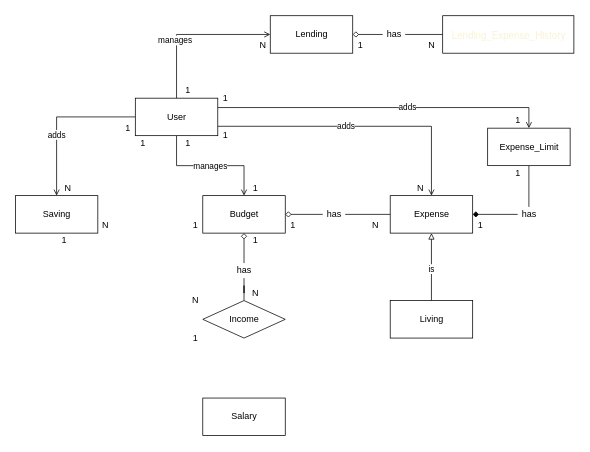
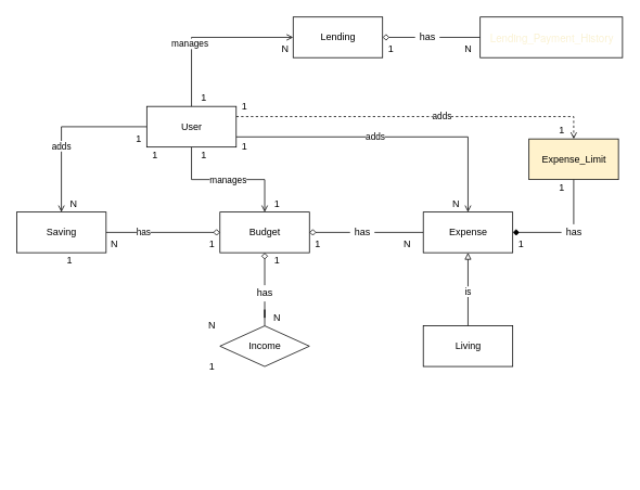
  <mxCell id="0" />
  <mxCell id="1" parent="0" />
  <mxCell id="2" style="edgeStyle=orthogonalEdgeStyle;rounded=0;orthogonalLoop=1;jettySize=auto;html=1;endArrow=none;endFill=0;startArrow=none;startFill=0;" edge="1" parent="1" source="8" target="82"><mxGeometry relative="1" as="geometry" /></mxCell>
  <mxCell id="3" style="edgeStyle=orthogonalEdgeStyle;rounded=0;orthogonalLoop=1;jettySize=auto;html=1;endArrow=block;endFill=0;" edge="1" parent="1" source="5" target="22"><mxGeometry relative="1" as="geometry" /></mxCell>
  <mxCell id="4" value="is" style="edgeLabel;html=1;align=center;verticalAlign=middle;resizable=0;points=[];" vertex="1" connectable="0" parent="3"><mxGeometry x="-0.043" y="1" relative="1" as="geometry"><mxPoint as="offset" /></mxGeometry></mxCell>
  <mxCell id="5" value="Living" style="html=1;" vertex="1" parent="1"><mxGeometry x="520" y="400" width="110" height="50" as="geometry" /></mxCell>
  <mxCell id="6" style="edgeStyle=orthogonalEdgeStyle;rounded=0;orthogonalLoop=1;jettySize=auto;html=1;endArrow=open;endFill=0;" edge="1" parent="1" source="56" target="67"><mxGeometry relative="1" as="geometry" /></mxCell>
  <mxCell id="7" value="manages" style="edgeLabel;html=1;align=center;verticalAlign=middle;resizable=0;points=[];" vertex="1" connectable="0" parent="6"><mxGeometry x="-0.011" relative="1" as="geometry"><mxPoint as="offset" /></mxGeometry></mxCell>
  <mxCell id="8" value="has" style="text;html=1;align=center;verticalAlign=middle;resizable=0;points=[];autosize=1;strokeColor=none;fillColor=none;" vertex="1" parent="1"><mxGeometry x="310" y="350" width="30" height="20" as="geometry" /></mxCell>
  <mxCell id="9" value="" style="edgeStyle=orthogonalEdgeStyle;rounded=0;orthogonalLoop=1;jettySize=auto;html=1;endArrow=none;endFill=0;startArrow=diamond;startFill=0;" edge="1" parent="1" source="67" target="8"><mxGeometry relative="1" as="geometry"><mxPoint x="325" y="310" as="sourcePoint" /><mxPoint x="325" y="430" as="targetPoint" /></mxGeometry></mxCell>
  <mxCell id="10" style="edgeStyle=orthogonalEdgeStyle;rounded=0;orthogonalLoop=1;jettySize=auto;html=1;startArrow=none;startFill=0;endArrow=none;endFill=0;" edge="1" parent="1" source="11" target="22"><mxGeometry relative="1" as="geometry" /></mxCell>
  <mxCell id="11" value="has" style="text;html=1;align=center;verticalAlign=middle;resizable=0;points=[];autosize=1;strokeColor=none;fillColor=none;" vertex="1" parent="1"><mxGeometry x="430" y="275" width="30" height="20" as="geometry" /></mxCell>
  <mxCell id="12" value="" style="edgeStyle=orthogonalEdgeStyle;rounded=0;orthogonalLoop=1;jettySize=auto;html=1;startArrow=diamond;startFill=0;endArrow=none;endFill=0;" edge="1" parent="1" source="67" target="11"><mxGeometry relative="1" as="geometry"><mxPoint x="380" y="285" as="sourcePoint" /><mxPoint x="600" y="285" as="targetPoint" /></mxGeometry></mxCell>
  <mxCell id="13" style="edgeStyle=orthogonalEdgeStyle;rounded=0;orthogonalLoop=1;jettySize=auto;html=1;startArrow=none;startFill=0;endArrow=none;endFill=0;" edge="1" parent="1" source="14" target="30"><mxGeometry relative="1" as="geometry" /></mxCell>
  <mxCell id="14" value="has" style="text;html=1;align=center;verticalAlign=middle;resizable=0;points=[];autosize=1;strokeColor=none;fillColor=none;" vertex="1" parent="1"><mxGeometry x="690" y="275" width="30" height="20" as="geometry" /></mxCell>
  <mxCell id="15" value="" style="edgeStyle=orthogonalEdgeStyle;rounded=0;orthogonalLoop=1;jettySize=auto;html=1;startArrow=diamond;startFill=1;endArrow=none;endFill=0;" edge="1" parent="1" source="22" target="14"><mxGeometry relative="1" as="geometry"><mxPoint x="630" y="285" as="sourcePoint" /><mxPoint x="780" y="285" as="targetPoint" /></mxGeometry></mxCell>
- <mxCell id="16" value="Salary" style="html=1;" vertex="1" parent="1"><mxGeometry x="270" y="530" width="110" height="50" as="geometry" /></mxCell>
  <mxCell id="17" style="edgeStyle=orthogonalEdgeStyle;rounded=0;orthogonalLoop=1;jettySize=auto;html=1;startArrow=none;startFill=0;endArrow=open;endFill=0;exitX=1;exitY=0.75;exitDx=0;exitDy=0;" edge="1" parent="1" source="56" target="22"><mxGeometry relative="1" as="geometry" /></mxCell>
  <mxCell id="18" value="adds" style="edgeLabel;html=1;align=center;verticalAlign=middle;resizable=0;points=[];" vertex="1" connectable="0" parent="17"><mxGeometry x="-0.097" y="1" relative="1" as="geometry"><mxPoint as="offset" /></mxGeometry></mxCell>
  <mxCell id="19" value="" style="group" vertex="1" connectable="0" parent="1"><mxGeometry x="490" y="240" width="160" height="70" as="geometry" /></mxCell>
  <mxCell id="20" value="" style="group" vertex="1" connectable="0" parent="19"><mxGeometry y="20" width="160" height="50" as="geometry" /></mxCell>
  <mxCell id="21" value="" style="group" vertex="1" connectable="0" parent="20"><mxGeometry width="140" height="50" as="geometry" /></mxCell>
  <mxCell id="22" value="Expense" style="html=1;" vertex="1" parent="21"><mxGeometry x="30" width="110" height="50" as="geometry" /></mxCell>
  <mxCell id="23" value="N" style="text;html=1;align=center;verticalAlign=middle;resizable=0;points=[];autosize=1;strokeColor=none;fillColor=none;" vertex="1" parent="21"><mxGeometry y="30" width="20" height="20" as="geometry" /></mxCell>
  <mxCell id="24" value="1" style="text;html=1;align=center;verticalAlign=middle;resizable=0;points=[];autosize=1;strokeColor=none;fillColor=none;" vertex="1" parent="20"><mxGeometry x="140" y="30" width="20" height="20" as="geometry" /></mxCell>
  <mxCell id="25" value="N" style="text;html=1;align=center;verticalAlign=middle;resizable=0;points=[];autosize=1;strokeColor=none;fillColor=none;" vertex="1" parent="19"><mxGeometry x="60" width="20" height="20" as="geometry" /></mxCell>
- <mxCell id="26" style="edgeStyle=orthogonalEdgeStyle;rounded=0;orthogonalLoop=1;jettySize=auto;html=1;exitX=1;exitY=0.25;exitDx=0;exitDy=0;entryX=0.5;entryY=0;entryDx=0;entryDy=0;startArrow=none;startFill=0;endArrow=open;endFill=0;" edge="1" parent="1" source="56" target="30"><mxGeometry relative="1" as="geometry" /></mxCell>
+ <mxCell id="26" style="edgeStyle=orthogonalEdgeStyle;rounded=0;orthogonalLoop=1;jettySize=auto;html=1;exitX=1;exitY=0.25;exitDx=0;exitDy=0;entryX=0.5;entryY=0;entryDx=0;entryDy=0;startArrow=none;startFill=0;endArrow=open;endFill=0;dashed=1;" edge="1" parent="1" source="56" target="30"><mxGeometry relative="1" as="geometry" /></mxCell>
  <mxCell id="27" value="adds" style="edgeLabel;html=1;align=center;verticalAlign=middle;resizable=0;points=[];" vertex="1" connectable="0" parent="26"><mxGeometry x="0.139" y="1" relative="1" as="geometry"><mxPoint as="offset" /></mxGeometry></mxCell>
  <mxCell id="28" value="" style="group" vertex="1" connectable="0" parent="1"><mxGeometry x="630" y="150" width="130" height="70" as="geometry" /></mxCell>
  <mxCell id="29" value="" style="group" vertex="1" connectable="0" parent="28"><mxGeometry y="20" width="130" height="50" as="geometry" /></mxCell>
- <mxCell id="30" value="&lt;span&gt;Expense_Limit&lt;/span&gt;" style="html=1;" vertex="1" parent="29"><mxGeometry x="20" width="110" height="50" as="geometry" /></mxCell>
+ <mxCell id="30" value="&lt;span&gt;Expense_Limit&lt;/span&gt;" style="html=1;fillColor=#fff2cc;" vertex="1" parent="29"><mxGeometry x="20" width="110" height="50" as="geometry" /></mxCell>
  <mxCell id="31" value="1" style="text;html=1;align=center;verticalAlign=middle;resizable=0;points=[];autosize=1;strokeColor=none;fillColor=none;" vertex="1" parent="28"><mxGeometry x="50" width="20" height="20" as="geometry" /></mxCell>
  <mxCell id="32" value="1" style="text;html=1;align=center;verticalAlign=middle;resizable=0;points=[];autosize=1;strokeColor=none;fillColor=none;" vertex="1" parent="1"><mxGeometry x="680" y="220" width="20" height="20" as="geometry" /></mxCell>
  <mxCell id="33" style="edgeStyle=orthogonalEdgeStyle;rounded=0;orthogonalLoop=1;jettySize=auto;html=1;entryX=0;entryY=0.5;entryDx=0;entryDy=0;startArrow=none;startFill=0;endArrow=open;endFill=0;exitX=0.5;exitY=0;exitDx=0;exitDy=0;" edge="1" parent="1" source="56" target="43"><mxGeometry relative="1" as="geometry" /></mxCell>
  <mxCell id="34" value="manages" style="edgeLabel;html=1;align=center;verticalAlign=middle;resizable=0;points=[];" vertex="1" connectable="0" parent="33"><mxGeometry x="-0.257" y="3" relative="1" as="geometry"><mxPoint as="offset" /></mxGeometry></mxCell>
  <mxCell id="35" style="edgeStyle=orthogonalEdgeStyle;rounded=0;orthogonalLoop=1;jettySize=auto;html=1;startArrow=none;startFill=0;endArrow=none;endFill=0;" edge="1" parent="1" source="36" target="39"><mxGeometry relative="1" as="geometry" /></mxCell>
  <mxCell id="36" value="has" style="text;html=1;align=center;verticalAlign=middle;resizable=0;points=[];autosize=1;strokeColor=none;fillColor=none;" vertex="1" parent="1"><mxGeometry x="510" y="35" width="30" height="20" as="geometry" /></mxCell>
  <mxCell id="37" value="" style="edgeStyle=orthogonalEdgeStyle;rounded=0;orthogonalLoop=1;jettySize=auto;html=1;startArrow=diamond;startFill=0;endArrow=none;endFill=0;" edge="1" parent="1" source="43" target="36"><mxGeometry relative="1" as="geometry"><mxPoint x="470" y="45" as="sourcePoint" /><mxPoint x="590" y="45" as="targetPoint" /></mxGeometry></mxCell>
  <mxCell id="38" value="" style="group" vertex="1" connectable="0" parent="1"><mxGeometry x="565" y="20" width="200" height="50" as="geometry" /></mxCell>
- <mxCell id="39" value="&lt;p class=&quot;p1&quot; style=&quot;margin: 0px ; font-stretch: normal ; font-size: 13px ; line-height: normal ; font-family: &amp;#34;helvetica neue&amp;#34; ; color: rgb(250 , 242 , 212)&quot;&gt;Lending_Expense_History&lt;/p&gt;" style="html=1;" vertex="1" parent="38"><mxGeometry x="25" width="175" height="50" as="geometry" /></mxCell>
+ <mxCell id="39" value="&lt;p class=&quot;p1&quot; style=&quot;margin: 0px ; font-stretch: normal ; font-size: 13px ; line-height: normal ; font-family: &amp;#34;helvetica neue&amp;#34; ; color: rgb(250 , 242 , 212)&quot;&gt;Lending_Payment_History&lt;/p&gt;" style="html=1;" vertex="1" parent="38"><mxGeometry x="25" width="175" height="50" as="geometry" /></mxCell>
  <mxCell id="40" value="N" style="text;html=1;align=center;verticalAlign=middle;resizable=0;points=[];autosize=1;strokeColor=none;fillColor=none;" vertex="1" parent="38"><mxGeometry y="30" width="20" height="20" as="geometry" /></mxCell>
  <mxCell id="41" value="" style="group" vertex="1" connectable="0" parent="1"><mxGeometry x="340" y="20" width="150" height="50" as="geometry" /></mxCell>
  <mxCell id="42" value="" style="group" vertex="1" connectable="0" parent="41"><mxGeometry width="130" height="50" as="geometry" /></mxCell>
  <mxCell id="43" value="Lending" style="html=1;" vertex="1" parent="42"><mxGeometry x="20" width="110" height="50" as="geometry" /></mxCell>
  <mxCell id="44" value="N" style="text;html=1;align=center;verticalAlign=middle;resizable=0;points=[];autosize=1;strokeColor=none;fillColor=none;" vertex="1" parent="42"><mxGeometry y="30" width="20" height="20" as="geometry" /></mxCell>
  <mxCell id="45" value="1" style="text;html=1;align=center;verticalAlign=middle;resizable=0;points=[];autosize=1;strokeColor=none;fillColor=none;" vertex="1" parent="41"><mxGeometry x="130" y="30" width="20" height="20" as="geometry" /></mxCell>
+ <mxCell id="46" style="edgeStyle=orthogonalEdgeStyle;rounded=0;orthogonalLoop=1;jettySize=auto;html=1;startArrow=diamond;startFill=0;endArrow=none;endFill=0;jumpStyle=arc;jumpSize=15;" edge="1" parent="1" source="67" target="75"><mxGeometry relative="1" as="geometry" /></mxCell>
+ <mxCell id="47" value="has" style="edgeLabel;html=1;align=center;verticalAlign=middle;resizable=0;points=[];" vertex="1" connectable="0" parent="46"><mxGeometry x="0.363" y="-1" relative="1" as="geometry"><mxPoint as="offset" /></mxGeometry></mxCell>
  <mxCell id="48" style="edgeStyle=orthogonalEdgeStyle;rounded=0;orthogonalLoop=1;jettySize=auto;html=1;startArrow=none;startFill=0;endArrow=open;endFill=0;" edge="1" parent="1" source="56" target="75"><mxGeometry relative="1" as="geometry" /></mxCell>
  <mxCell id="49" value="adds" style="edgeLabel;html=1;align=center;verticalAlign=middle;resizable=0;points=[];" vertex="1" connectable="0" parent="48"><mxGeometry x="0.218" y="-1" relative="1" as="geometry"><mxPoint as="offset" /></mxGeometry></mxCell>
  <mxCell id="50" value="" style="group" vertex="1" connectable="0" parent="1"><mxGeometry x="160" y="110" width="150" height="90" as="geometry" /></mxCell>
  <mxCell id="51" value="" style="group" vertex="1" connectable="0" parent="50"><mxGeometry x="20" width="130" height="90" as="geometry" /></mxCell>
  <mxCell id="52" value="" style="group" vertex="1" connectable="0" parent="51"><mxGeometry y="10" width="130" height="80" as="geometry" /></mxCell>
  <mxCell id="53" value="" style="group" vertex="1" connectable="0" parent="52"><mxGeometry y="10" width="130" height="70" as="geometry" /></mxCell>
  <mxCell id="54" value="" style="group" vertex="1" connectable="0" parent="53"><mxGeometry width="110" height="70" as="geometry" /></mxCell>
  <mxCell id="55" value="" style="group" vertex="1" connectable="0" parent="54"><mxGeometry width="110" height="70" as="geometry" /></mxCell>
  <mxCell id="56" value="User" style="html=1;" vertex="1" parent="55"><mxGeometry width="110" height="50" as="geometry" /></mxCell>
  <mxCell id="57" value="1" style="text;html=1;align=center;verticalAlign=middle;resizable=0;points=[];autosize=1;strokeColor=none;fillColor=none;" vertex="1" parent="55"><mxGeometry x="60" y="50" width="20" height="20" as="geometry" /></mxCell>
  <mxCell id="58" value="1" style="text;html=1;align=center;verticalAlign=middle;resizable=0;points=[];autosize=1;strokeColor=none;fillColor=none;" vertex="1" parent="54"><mxGeometry y="50" width="20" height="20" as="geometry" /></mxCell>
  <mxCell id="59" value="1" style="text;html=1;align=center;verticalAlign=middle;resizable=0;points=[];autosize=1;strokeColor=none;fillColor=none;" vertex="1" parent="53"><mxGeometry x="110" y="40" width="20" height="20" as="geometry" /></mxCell>
  <mxCell id="60" value="1" style="text;html=1;align=center;verticalAlign=middle;resizable=0;points=[];autosize=1;strokeColor=none;fillColor=none;" vertex="1" parent="52"><mxGeometry x="110" width="20" height="20" as="geometry" /></mxCell>
  <mxCell id="61" value="1" style="text;html=1;align=center;verticalAlign=middle;resizable=0;points=[];autosize=1;strokeColor=none;fillColor=none;" vertex="1" parent="51"><mxGeometry x="60" width="20" height="20" as="geometry" /></mxCell>
  <mxCell id="62" value="1" style="text;html=1;align=center;verticalAlign=middle;resizable=0;points=[];autosize=1;strokeColor=none;fillColor=none;" vertex="1" parent="50"><mxGeometry y="50" width="20" height="20" as="geometry" /></mxCell>
  <mxCell id="63" value="" style="group" vertex="1" connectable="0" parent="1"><mxGeometry x="250" y="240" width="150" height="90" as="geometry" /></mxCell>
  <mxCell id="64" value="" style="group" vertex="1" connectable="0" parent="63"><mxGeometry x="20" width="130" height="90" as="geometry" /></mxCell>
  <mxCell id="65" value="" style="group" vertex="1" connectable="0" parent="64"><mxGeometry width="110" height="90" as="geometry" /></mxCell>
  <mxCell id="66" value="" style="group" vertex="1" connectable="0" parent="65"><mxGeometry width="110" height="70" as="geometry" /></mxCell>
  <mxCell id="67" value="Budget" style="html=1;" parent="66" vertex="1"><mxGeometry y="20" width="110" height="50" as="geometry" /></mxCell>
  <mxCell id="68" value="1" style="text;html=1;align=center;verticalAlign=middle;resizable=0;points=[];autosize=1;strokeColor=none;fillColor=none;" vertex="1" parent="66"><mxGeometry x="60" width="20" height="20" as="geometry" /></mxCell>
  <mxCell id="69" value="1" style="text;html=1;align=center;verticalAlign=middle;resizable=0;points=[];autosize=1;strokeColor=none;fillColor=none;" vertex="1" parent="65"><mxGeometry x="60" y="70" width="20" height="20" as="geometry" /></mxCell>
  <mxCell id="70" value="1" style="text;html=1;align=center;verticalAlign=middle;resizable=0;points=[];autosize=1;strokeColor=none;fillColor=none;" vertex="1" parent="64"><mxGeometry x="110" y="50" width="20" height="20" as="geometry" /></mxCell>
  <mxCell id="71" value="1" style="text;html=1;align=center;verticalAlign=middle;resizable=0;points=[];autosize=1;strokeColor=none;fillColor=none;" vertex="1" parent="63"><mxGeometry y="50" width="20" height="20" as="geometry" /></mxCell>
  <mxCell id="72" value="" style="group" vertex="1" connectable="0" parent="1"><mxGeometry x="20" y="240" width="130" height="90" as="geometry" /></mxCell>
  <mxCell id="73" value="" style="group" vertex="1" connectable="0" parent="72"><mxGeometry width="130" height="70" as="geometry" /></mxCell>
  <mxCell id="74" value="" style="group" vertex="1" connectable="0" parent="73"><mxGeometry width="110" height="70" as="geometry" /></mxCell>
  <mxCell id="75" value="Saving" style="html=1;" vertex="1" parent="74"><mxGeometry y="20" width="110" height="50" as="geometry" /></mxCell>
  <mxCell id="76" value="N" style="text;html=1;align=center;verticalAlign=middle;resizable=0;points=[];autosize=1;strokeColor=none;fillColor=none;" vertex="1" parent="74"><mxGeometry x="60" width="20" height="20" as="geometry" /></mxCell>
  <mxCell id="77" value="N" style="text;html=1;align=center;verticalAlign=middle;resizable=0;points=[];autosize=1;strokeColor=none;fillColor=none;" vertex="1" parent="73"><mxGeometry x="110" y="50" width="20" height="20" as="geometry" /></mxCell>
  <mxCell id="78" value="1" style="text;html=1;align=center;verticalAlign=middle;resizable=0;points=[];autosize=1;strokeColor=none;fillColor=none;" vertex="1" parent="72"><mxGeometry x="55" y="70" width="20" height="20" as="geometry" /></mxCell>
  <mxCell id="79" value="" style="group" vertex="1" connectable="0" parent="1"><mxGeometry x="250" y="380" width="130" height="80" as="geometry" /></mxCell>
  <mxCell id="80" value="" style="group" vertex="1" connectable="0" parent="79"><mxGeometry width="130" height="70" as="geometry" /></mxCell>
  <mxCell id="81" value="" style="group" vertex="1" connectable="0" parent="80"><mxGeometry x="20" width="110" height="70" as="geometry" /></mxCell>
  <mxCell id="82" value="Income" style="rhombus;html=1;" vertex="1" parent="81"><mxGeometry y="20" width="110" height="50" as="geometry" /></mxCell>
  <mxCell id="83" value="N" style="text;html=1;align=center;verticalAlign=middle;resizable=0;points=[];autosize=1;strokeColor=none;fillColor=none;" vertex="1" parent="81"><mxGeometry x="60" width="20" height="20" as="geometry" /></mxCell>
  <mxCell id="84" value="N" style="text;html=1;align=center;verticalAlign=middle;resizable=0;points=[];autosize=1;strokeColor=none;fillColor=none;" vertex="1" parent="80"><mxGeometry y="10" width="20" height="20" as="geometry" /></mxCell>
  <mxCell id="85" value="1" style="text;html=1;align=center;verticalAlign=middle;resizable=0;points=[];autosize=1;strokeColor=none;fillColor=none;" vertex="1" parent="79"><mxGeometry y="60" width="20" height="20" as="geometry" /></mxCell>
